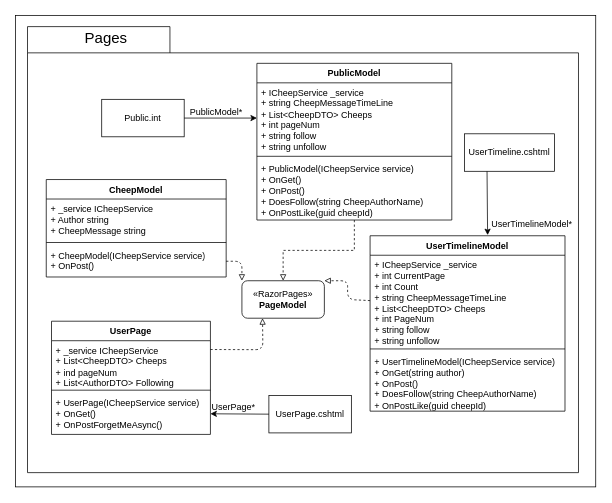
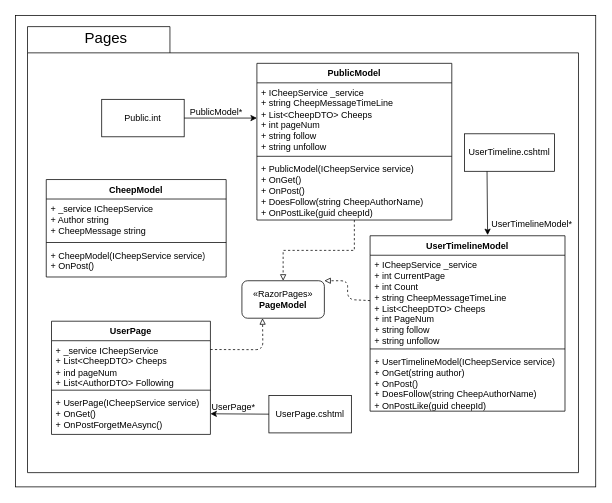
  <mxCell id="0" />
  <mxCell id="1" parent="0" />
  <mxCell id="2" value="" style="rounded=0;whiteSpace=wrap;html=1;fillColor=none;" vertex="1" parent="1"><mxGeometry x="20" y="20" width="774" height="629" as="geometry" /></mxCell>
  <mxCell id="3" value="" style="shape=folder;fontStyle=1;spacingTop=10;tabWidth=190;tabHeight=35;tabPosition=left;html=1;fillColor=none;strokeColor=#000000;" vertex="1" parent="1"><mxGeometry x="36" y="35" width="735" height="595" as="geometry" /></mxCell>
  <mxCell id="4" value="&lt;font color=&quot;#000000&quot; style=&quot;font-size: 20px;&quot;&gt;Pages&lt;/font&gt;" style="text;html=1;strokeColor=none;fillColor=none;align=center;verticalAlign=middle;whiteSpace=wrap;rounded=0;" vertex="1" parent="1"><mxGeometry x="111" y="35" width="60" height="30" as="geometry" /></mxCell>
  <mxCell id="5" style="edgeStyle=none;html=1;exitX=1;exitY=0.5;exitDx=0;exitDy=0;entryX=0;entryY=0.5;entryDx=0;entryDy=0;strokeColor=#000000;" edge="1" parent="1" source="6" target="27"><mxGeometry relative="1" as="geometry" /></mxCell>
  <mxCell id="6" value="&lt;font color=&quot;#000000&quot;&gt;Public.int&lt;/font&gt;" style="html=1;whiteSpace=wrap;strokeColor=#000000;fillColor=none;" vertex="1" parent="1"><mxGeometry x="135" y="132" width="110" height="50" as="geometry" /></mxCell>
  <mxCell id="7" style="edgeStyle=none;html=1;exitX=0;exitY=0.5;exitDx=0;exitDy=0;entryX=1;entryY=0.5;entryDx=0;entryDy=0;strokeColor=#000000;endArrow=classic;endFill=1;" edge="1" parent="1" source="8" target="19"><mxGeometry relative="1" as="geometry" /></mxCell>
  <mxCell id="8" value="&lt;font color=&quot;#000000&quot;&gt;UserPage.cshtml&lt;/font&gt;" style="html=1;whiteSpace=wrap;fillColor=none;strokeColor=#000000;" vertex="1" parent="1"><mxGeometry x="358" y="527" width="110" height="50" as="geometry" /></mxCell>
  <mxCell id="9" style="edgeStyle=none;html=1;exitX=0.25;exitY=1;exitDx=0;exitDy=0;entryX=0.603;entryY=-0.004;entryDx=0;entryDy=0;entryPerimeter=0;strokeColor=#000000;" edge="1" parent="1" source="10" target="20"><mxGeometry relative="1" as="geometry" /></mxCell>
  <mxCell id="10" value="&lt;font color=&quot;#000000&quot;&gt;UserTimeline.cshtml&lt;/font&gt;" style="html=1;whiteSpace=wrap;fillColor=none;strokeColor=#000000;" vertex="1" parent="1"><mxGeometry x="619" y="178" width="120" height="50" as="geometry" /></mxCell>
  <mxCell id="11" value="&lt;font color=&quot;#000000&quot;&gt;CheepModel&lt;/font&gt;" style="swimlane;fontStyle=1;align=center;verticalAlign=top;childLayout=stackLayout;horizontal=1;startSize=26;horizontalStack=0;resizeParent=1;resizeParentMax=0;resizeLast=0;collapsible=1;marginBottom=0;whiteSpace=wrap;html=1;strokeColor=#000000;fillColor=none;" vertex="1" parent="1"><mxGeometry x="61" y="239" width="240" height="130" as="geometry" /></mxCell>
  <mxCell id="12" value="&lt;font color=&quot;#000000&quot;&gt;+ _service ICheepService&lt;br&gt;+ Author string&lt;br&gt;+ CheepMessage string&lt;/font&gt;" style="text;strokeColor=none;fillColor=none;align=left;verticalAlign=top;spacingLeft=4;spacingRight=4;overflow=hidden;rotatable=0;points=[[0,0.5],[1,0.5]];portConstraint=eastwest;whiteSpace=wrap;html=1;" vertex="1" parent="11"><mxGeometry y="26" width="240" height="54" as="geometry" /></mxCell>
  <mxCell id="13" value="" style="line;strokeWidth=1;fillColor=none;align=left;verticalAlign=middle;spacingTop=-1;spacingLeft=3;spacingRight=3;rotatable=0;labelPosition=right;points=[];portConstraint=eastwest;strokeColor=inherit;" vertex="1" parent="11"><mxGeometry y="80" width="240" height="8" as="geometry" /></mxCell>
  <mxCell id="14" value="&lt;font color=&quot;#000000&quot;&gt;+ CheepModel(ICheepService service)&lt;br&gt;+ OnPost()&lt;/font&gt;" style="text;strokeColor=none;fillColor=none;align=left;verticalAlign=top;spacingLeft=4;spacingRight=4;overflow=hidden;rotatable=0;points=[[0,0.5],[1,0.5]];portConstraint=eastwest;whiteSpace=wrap;html=1;" vertex="1" parent="11"><mxGeometry y="88" width="240" height="42" as="geometry" /></mxCell>
  <mxCell id="15" style="edgeStyle=none;html=1;exitX=1;exitY=0.25;exitDx=0;exitDy=0;entryX=0.25;entryY=1;entryDx=0;entryDy=0;strokeColor=#000000;endArrow=block;endFill=0;dashed=1;" edge="1" parent="1" source="16" target="24"><mxGeometry relative="1" as="geometry"><Array as="points"><mxPoint x="350" y="466" /></Array></mxGeometry></mxCell>
  <mxCell id="16" value="&lt;font color=&quot;#000000&quot;&gt;UserPage&lt;/font&gt;" style="swimlane;fontStyle=1;align=center;verticalAlign=top;childLayout=stackLayout;horizontal=1;startSize=26;horizontalStack=0;resizeParent=1;resizeParentMax=0;resizeLast=0;collapsible=1;marginBottom=0;whiteSpace=wrap;html=1;fillColor=none;strokeColor=#000000;" vertex="1" parent="1"><mxGeometry x="68" y="428" width="212" height="151" as="geometry" /></mxCell>
  <mxCell id="17" value="&lt;font color=&quot;#000000&quot;&gt;+ _service ICheepService&lt;br&gt;+ List&amp;lt;CheepDTO&amp;gt; Cheeps&lt;br&gt;+ ind pageNum&lt;br&gt;+ List&amp;lt;AuthorDTO&amp;gt; Following&lt;br&gt;&lt;/font&gt;" style="text;strokeColor=none;fillColor=none;align=left;verticalAlign=top;spacingLeft=4;spacingRight=4;overflow=hidden;rotatable=0;points=[[0,0.5],[1,0.5]];portConstraint=eastwest;whiteSpace=wrap;html=1;" vertex="1" parent="16"><mxGeometry y="26" width="212" height="62" as="geometry" /></mxCell>
  <mxCell id="18" value="" style="line;strokeWidth=1;fillColor=none;align=left;verticalAlign=middle;spacingTop=-1;spacingLeft=3;spacingRight=3;rotatable=0;labelPosition=right;points=[];portConstraint=eastwest;strokeColor=inherit;" vertex="1" parent="16"><mxGeometry y="88" width="212" height="8" as="geometry" /></mxCell>
  <mxCell id="19" value="&lt;font color=&quot;#000000&quot;&gt;+ UserPage(ICheepService service)&lt;br&gt;+ OnGet()&lt;br&gt;+ OnPostForgetMeAsync()&lt;br&gt;&lt;/font&gt;" style="text;strokeColor=none;fillColor=none;align=left;verticalAlign=top;spacingLeft=4;spacingRight=4;overflow=hidden;rotatable=0;points=[[0,0.5],[1,0.5]];portConstraint=eastwest;whiteSpace=wrap;html=1;" vertex="1" parent="16"><mxGeometry y="96" width="212" height="55" as="geometry" /></mxCell>
  <mxCell id="20" value="&lt;font color=&quot;#000000&quot;&gt;UserTimelineModel&lt;/font&gt;" style="swimlane;fontStyle=1;align=center;verticalAlign=top;childLayout=stackLayout;horizontal=1;startSize=26;horizontalStack=0;resizeParent=1;resizeParentMax=0;resizeLast=0;collapsible=1;marginBottom=0;whiteSpace=wrap;html=1;strokeColor=#000000;fillColor=none;" vertex="1" parent="1"><mxGeometry x="493" y="314" width="260" height="234" as="geometry" /></mxCell>
  <mxCell id="21" value="&lt;font color=&quot;#000000&quot;&gt;+&amp;nbsp;&lt;/font&gt;&lt;span style=&quot;color: rgb(0, 0, 0);&quot;&gt;ICheepService&amp;nbsp;&lt;/span&gt;&lt;font color=&quot;#000000&quot;&gt;_service&lt;br&gt;+ int CurrentPage&lt;br&gt;+ int Count&lt;br&gt;+ string CheepMessageTimeLine&lt;br&gt;+ List&amp;lt;CheepDTO&amp;gt; Cheeps&lt;br&gt;+ int PageNum&lt;br&gt;+ string follow&lt;br&gt;+ string unfollow&lt;br&gt;&lt;/font&gt;" style="text;strokeColor=none;fillColor=none;align=left;verticalAlign=top;spacingLeft=4;spacingRight=4;overflow=hidden;rotatable=0;points=[[0,0.5],[1,0.5]];portConstraint=eastwest;whiteSpace=wrap;html=1;" vertex="1" parent="20"><mxGeometry y="26" width="260" height="121" as="geometry" /></mxCell>
  <mxCell id="22" value="" style="line;strokeWidth=1;fillColor=none;align=left;verticalAlign=middle;spacingTop=-1;spacingLeft=3;spacingRight=3;rotatable=0;labelPosition=right;points=[];portConstraint=eastwest;strokeColor=inherit;" vertex="1" parent="20"><mxGeometry y="147" width="260" height="8" as="geometry" /></mxCell>
  <mxCell id="23" value="&lt;font color=&quot;#000000&quot;&gt;+ UserTimelineModel(ICheepService service)&lt;br&gt;+ OnGet(string author)&lt;br&gt;+ OnPost()&lt;br&gt;+ DoesFollow(string CheepAuthorName)&lt;br&gt;+ OnPostLike(guid cheepId)&lt;br&gt;&lt;/font&gt;" style="text;strokeColor=none;fillColor=none;align=left;verticalAlign=top;spacingLeft=4;spacingRight=4;overflow=hidden;rotatable=0;points=[[0,0.5],[1,0.5]];portConstraint=eastwest;whiteSpace=wrap;html=1;" vertex="1" parent="20"><mxGeometry y="155" width="260" height="79" as="geometry" /></mxCell>
  <mxCell id="24" value="&lt;font color=&quot;#000000&quot;&gt;«RazorPages»&lt;br&gt;&lt;b&gt;PageModel&lt;/b&gt;&lt;/font&gt;" style="html=1;whiteSpace=wrap;fillColor=none;strokeColor=#000000;rounded=1;" vertex="1" parent="1"><mxGeometry x="322" y="374" width="110" height="50" as="geometry" /></mxCell>
  <mxCell id="25" style="edgeStyle=orthogonalEdgeStyle;rounded=0;orthogonalLoop=1;jettySize=auto;html=1;entryX=0.5;entryY=0;entryDx=0;entryDy=0;endArrow=block;endFill=0;strokeColor=#000000;dashed=1;" edge="1" parent="1" source="26" target="24"><mxGeometry relative="1" as="geometry" /></mxCell>
  <mxCell id="26" value="&lt;font color=&quot;#000000&quot;&gt;PublicModel&lt;/font&gt;" style="swimlane;fontStyle=1;align=center;verticalAlign=top;childLayout=stackLayout;horizontal=1;startSize=26;horizontalStack=0;resizeParent=1;resizeParentMax=0;resizeLast=0;collapsible=1;marginBottom=0;whiteSpace=wrap;html=1;strokeColor=#000000;fillColor=none;" vertex="1" parent="1"><mxGeometry x="342" y="84" width="260" height="209" as="geometry" /></mxCell>
  <mxCell id="27" value="&lt;font color=&quot;#000000&quot;&gt;+&amp;nbsp;&lt;/font&gt;&lt;span style=&quot;color: rgb(0, 0, 0);&quot;&gt;ICheepService&amp;nbsp;&lt;/span&gt;&lt;font color=&quot;#000000&quot;&gt;_service&lt;br&gt;+&amp;nbsp;&lt;/font&gt;&lt;span style=&quot;color: rgb(0, 0, 0);&quot;&gt;string&amp;nbsp;&lt;/span&gt;&lt;font color=&quot;#000000&quot;&gt;CheepMessageTimeLine&lt;br&gt;+ List&amp;lt;CheepDTO&amp;gt; Cheeps&lt;br&gt;+ int pageNum&lt;br&gt;+ string follow&lt;br&gt;+ string unfollow&lt;br&gt;&lt;/font&gt;" style="text;strokeColor=none;fillColor=none;align=left;verticalAlign=top;spacingLeft=4;spacingRight=4;overflow=hidden;rotatable=0;points=[[0,0.5],[1,0.5]];portConstraint=eastwest;whiteSpace=wrap;html=1;" vertex="1" parent="26"><mxGeometry y="26" width="260" height="94" as="geometry" /></mxCell>
  <mxCell id="28" value="" style="line;strokeWidth=1;fillColor=none;align=left;verticalAlign=middle;spacingTop=-1;spacingLeft=3;spacingRight=3;rotatable=0;labelPosition=right;points=[];portConstraint=eastwest;strokeColor=inherit;" vertex="1" parent="26"><mxGeometry y="120" width="260" height="8" as="geometry" /></mxCell>
  <mxCell id="29" value="&lt;font color=&quot;#000000&quot;&gt;+ PublicModel(ICheepService service)&lt;br&gt;+ OnGet()&lt;br&gt;+ OnPost()&lt;br&gt;+ DoesFollow(string CheepAuthorName)&lt;br&gt;+ OnPostLike(guid cheepId)&lt;br&gt;&lt;/font&gt;" style="text;strokeColor=none;fillColor=none;align=left;verticalAlign=top;spacingLeft=4;spacingRight=4;overflow=hidden;rotatable=0;points=[[0,0.5],[1,0.5]];portConstraint=eastwest;whiteSpace=wrap;html=1;" vertex="1" parent="26"><mxGeometry y="128" width="260" height="81" as="geometry" /></mxCell>
  <mxCell id="30" value="&lt;font color=&quot;#000000&quot;&gt;UserPage*&lt;/font&gt;" style="text;html=1;strokeColor=none;fillColor=none;align=center;verticalAlign=middle;whiteSpace=wrap;rounded=0;" vertex="1" parent="1"><mxGeometry x="281" y="528" width="60" height="30" as="geometry" /></mxCell>
  <mxCell id="31" value="&lt;font color=&quot;#000000&quot;&gt;UserTimelineModel*&lt;/font&gt;" style="text;html=1;strokeColor=none;fillColor=none;align=center;verticalAlign=middle;whiteSpace=wrap;rounded=0;" vertex="1" parent="1"><mxGeometry x="679" y="284" width="60" height="30" as="geometry" /></mxCell>
  <mxCell id="32" value="&lt;font color=&quot;#000000&quot;&gt;PublicModel*&lt;/font&gt;" style="text;html=1;strokeColor=none;fillColor=none;align=center;verticalAlign=middle;whiteSpace=wrap;rounded=0;" vertex="1" parent="1"><mxGeometry x="258" y="134" width="60" height="30" as="geometry" /></mxCell>
- <mxCell id="33" style="edgeStyle=none;html=1;exitX=1;exitY=0.5;exitDx=0;exitDy=0;entryX=0;entryY=0;entryDx=0;entryDy=0;strokeColor=#000000;endArrow=block;endFill=0;dashed=1;" edge="1" parent="1" source="14" target="24"><mxGeometry relative="1" as="geometry"><Array as="points"><mxPoint x="322" y="348" /></Array></mxGeometry></mxCell>
  <mxCell id="34" style="edgeStyle=none;html=1;exitX=0;exitY=0.5;exitDx=0;exitDy=0;entryX=1;entryY=0;entryDx=0;entryDy=0;strokeColor=#000000;endArrow=block;endFill=0;dashed=1;" edge="1" parent="1" source="21" target="24"><mxGeometry relative="1" as="geometry"><Array as="points"><mxPoint x="463" y="399" /><mxPoint x="463" y="374" /></Array></mxGeometry></mxCell>
